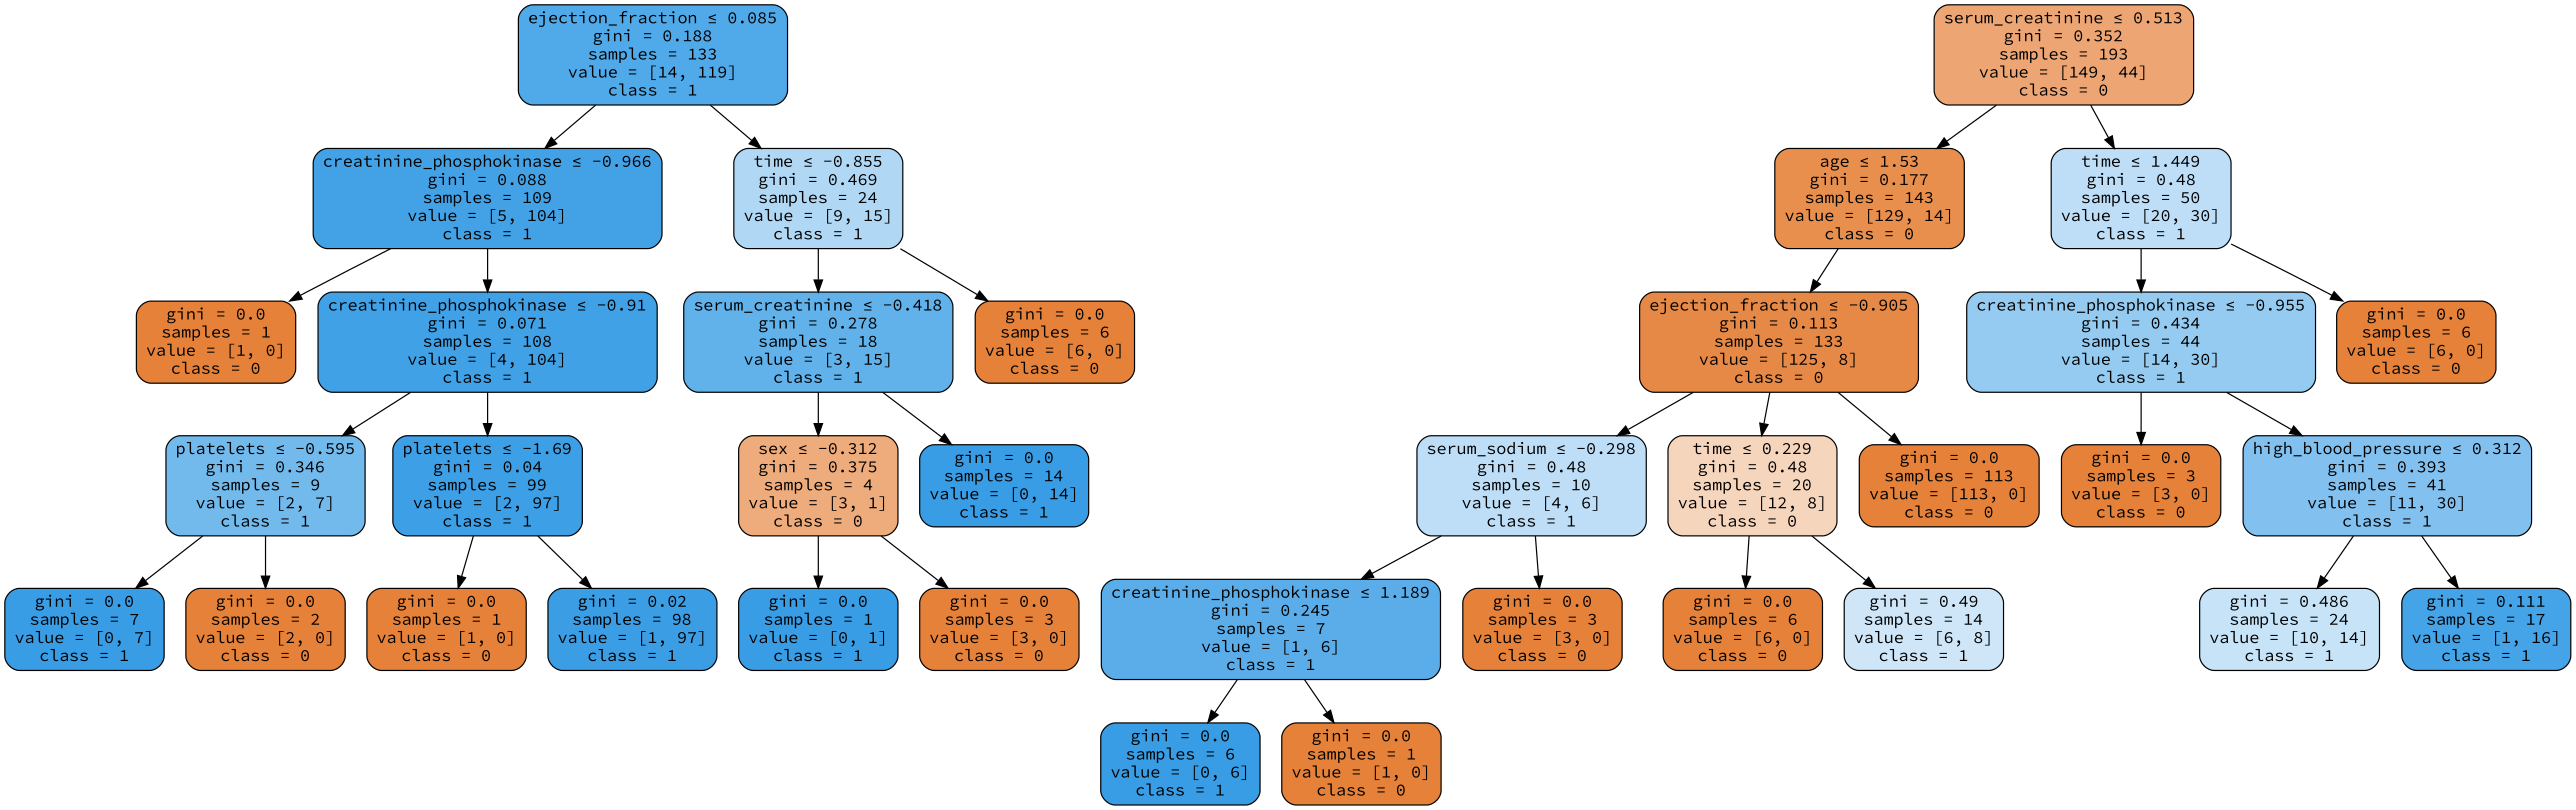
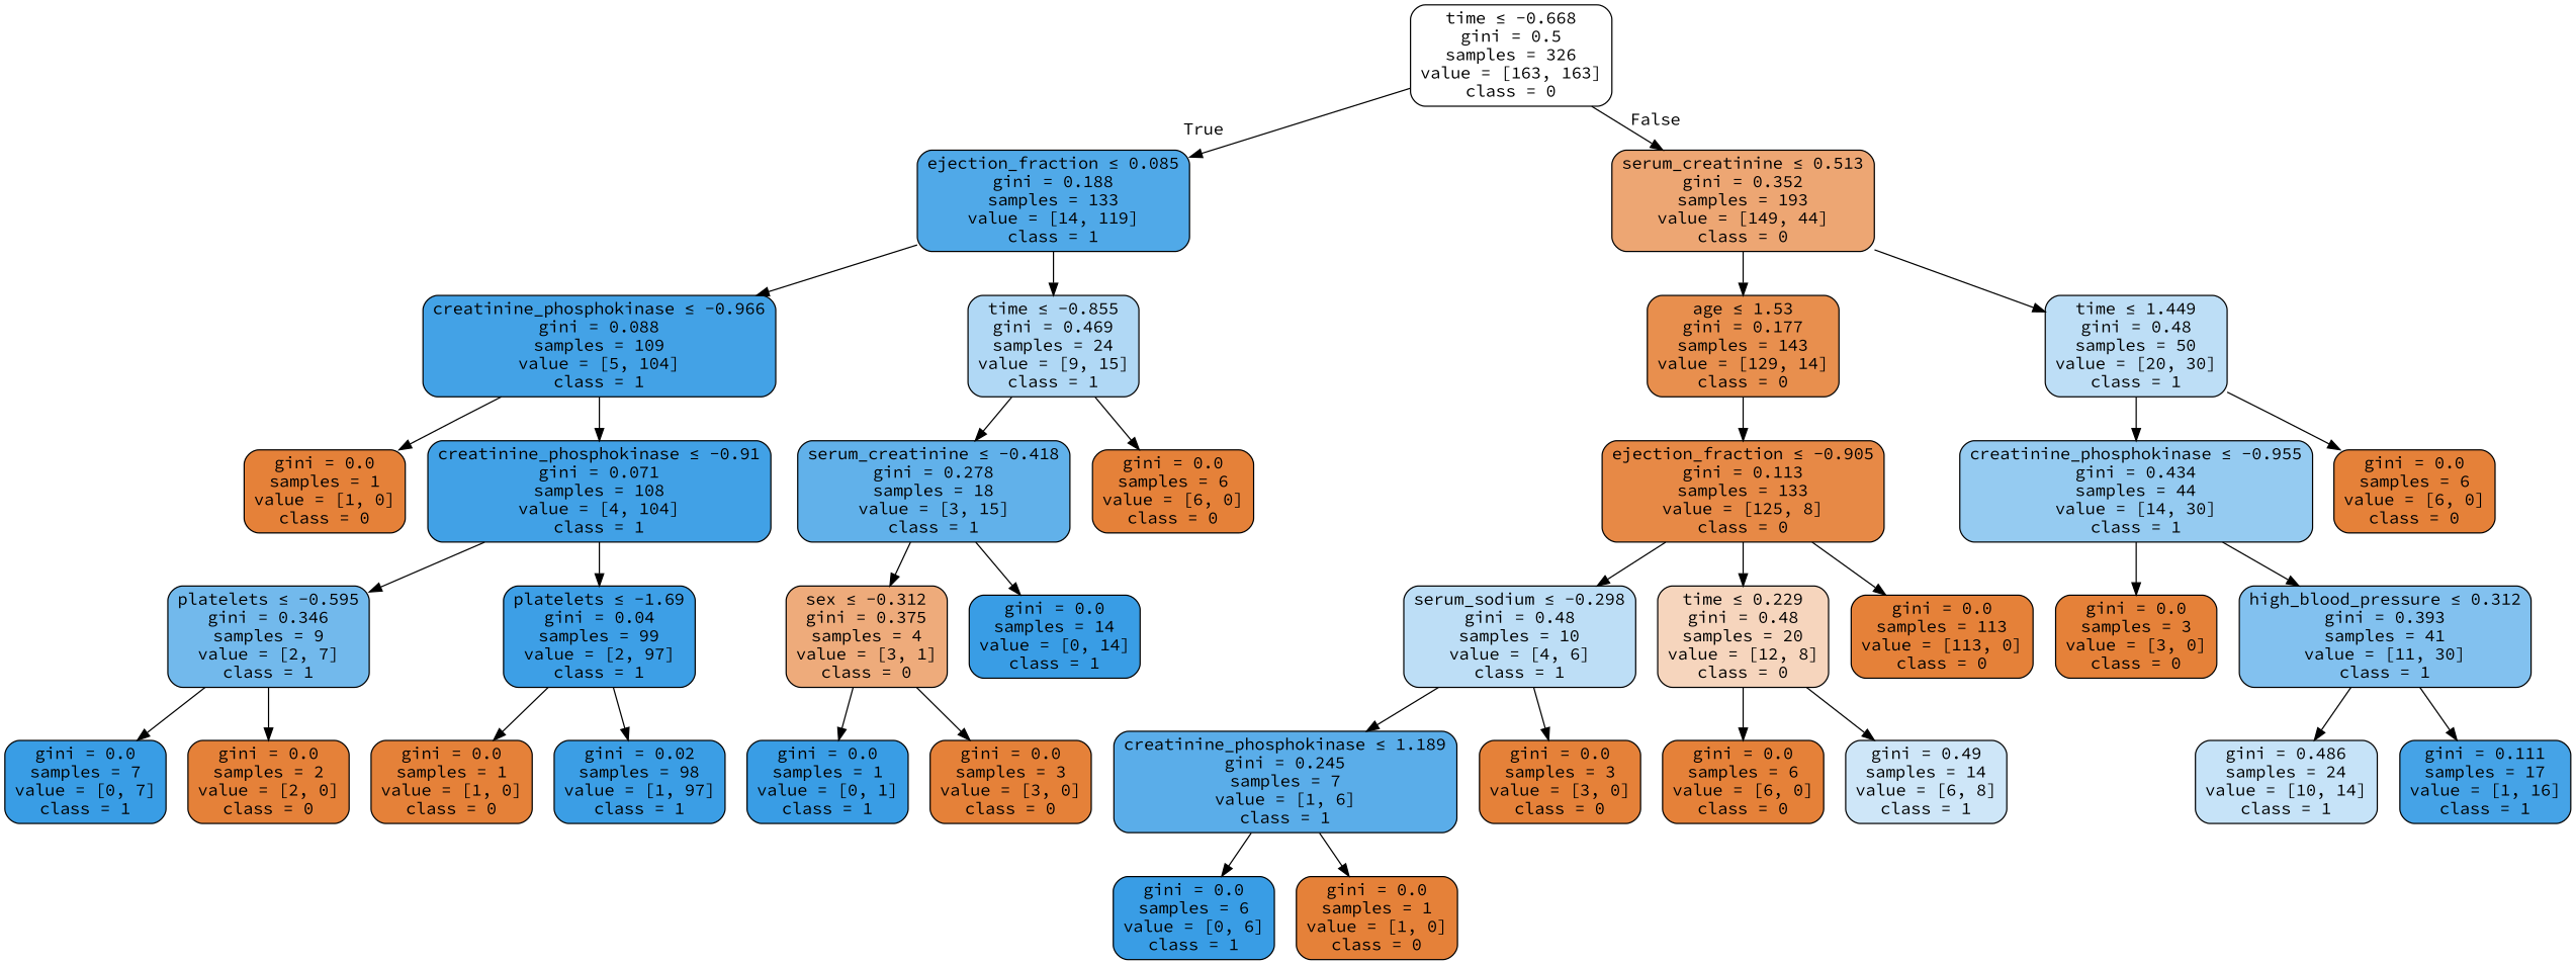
  digraph {
    fontname="Source Code Pro"
    node [color=black fillcolor="#e58139" fontname="Source Code Pro" shape=box style="filled, rounded"]
    edge [fontname="Source Code Pro"]
+   n1 [fillcolor="#ffffff" label=<time &le; -0.668<br/>gini = 0.5<br/>samples = 326<br/>value = [163, 163]<br/>class = 0>]
    n2 [fillcolor="#50a9e8" label=<ejection_fraction &le; 0.085<br/>gini = 0.188<br/>samples = 133<br/>value = [14, 119]<br/>class = 1>]
    n3 [fillcolor="#eda673" label=<serum_creatinine &le; 0.513<br/>gini = 0.352<br/>samples = 193<br/>value = [149, 44]<br/>class = 0>]
    n4 [fillcolor="#43a2e6" label=<creatinine_phosphokinase &le; -0.966<br/>gini = 0.088<br/>samples = 109<br/>value = [5, 104]<br/>class = 1>]
    n5 [fillcolor="#b0d8f5" label=<time &le; -0.855<br/>gini = 0.469<br/>samples = 24<br/>value = [9, 15]<br/>class = 1>]
    n6 [fillcolor="#e88f4e" label=<age &le; 1.53<br/>gini = 0.177<br/>samples = 143<br/>value = [129, 14]<br/>class = 0>]
    n7 [fillcolor="#bddef6" label=<time &le; 1.449<br/>gini = 0.48<br/>samples = 50<br/>value = [20, 30]<br/>class = 1>]
    n8 [label=<gini = 0.0<br/>samples = 1<br/>value = [1, 0]<br/>class = 0>]
    n9 [fillcolor="#41a1e6" label=<creatinine_phosphokinase &le; -0.91<br/>gini = 0.071<br/>samples = 108<br/>value = [4, 104]<br/>class = 1>]
    n10 [fillcolor="#61b1ea" label=<serum_creatinine &le; -0.418<br/>gini = 0.278<br/>samples = 18<br/>value = [3, 15]<br/>class = 1>]
    n11 [label=<gini = 0.0<br/>samples = 6<br/>value = [6, 0]<br/>class = 0>]
    n12 [fillcolor="#72b9ec" label=<platelets &le; -0.595<br/>gini = 0.346<br/>samples = 9<br/>value = [2, 7]<br/>class = 1>]
    n13 [fillcolor="#3d9fe6" label=<platelets &le; -1.69<br/>gini = 0.04<br/>samples = 99<br/>value = [2, 97]<br/>class = 1>]
    n14 [fillcolor="#399de5" label=<gini = 0.0<br/>samples = 7<br/>value = [0, 7]<br/>class = 1>]
    n15 [label=<gini = 0.0<br/>samples = 2<br/>value = [2, 0]<br/>class = 0>]
    n16 [label=<gini = 0.0<br/>samples = 1<br/>value = [1, 0]<br/>class = 0>]
    n17 [fillcolor="#3b9ee5" label=<gini = 0.02<br/>samples = 98<br/>value = [1, 97]<br/>class = 1>]
    n18 [fillcolor="#eeab7b" label=<sex &le; -0.312<br/>gini = 0.375<br/>samples = 4<br/>value = [3, 1]<br/>class = 0>]
    n19 [fillcolor="#399de5" label=<gini = 0.0<br/>samples = 14<br/>value = [0, 14]<br/>class = 1>]
    n20 [fillcolor="#399de5" label=<gini = 0.0<br/>samples = 1<br/>value = [0, 1]<br/>class = 1>]
    n21 [label=<gini = 0.0<br/>samples = 3<br/>value = [3, 0]<br/>class = 0>]
    n22 [fillcolor="#e78946" label=<ejection_fraction &le; -0.905<br/>gini = 0.113<br/>samples = 133<br/>value = [125, 8]<br/>class = 0>]
    n23 [fillcolor="#95cbf1" label=<creatinine_phosphokinase &le; -0.955<br/>gini = 0.434<br/>samples = 44<br/>value = [14, 30]<br/>class = 1>]
    n24 [label=<gini = 0.0<br/>samples = 6<br/>value = [6, 0]<br/>class = 0>]
    n25 [fillcolor="#bddef6" label=<serum_sodium &le; -0.298<br/>gini = 0.48<br/>samples = 10<br/>value = [4, 6]<br/>class = 1>]
    n26 [fillcolor="#f6d5bd" label=<time &le; 0.229<br/>gini = 0.48<br/>samples = 20<br/>value = [12, 8]<br/>class = 0>]
    n27 [label=<gini = 0.0<br/>samples = 113<br/>value = [113, 0]<br/>class = 0>]
    n28 [fillcolor="#5aade9" label=<creatinine_phosphokinase &le; 1.189<br/>gini = 0.245<br/>samples = 7<br/>value = [1, 6]<br/>class = 1>]
    n29 [label=<gini = 0.0<br/>samples = 3<br/>value = [3, 0]<br/>class = 0>]
    n30 [label=<gini = 0.0<br/>samples = 6<br/>value = [6, 0]<br/>class = 0>]
    n31 [fillcolor="#cee6f8" label=<gini = 0.49<br/>samples = 14<br/>value = [6, 8]<br/>class = 1>]
    n32 [fillcolor="#399de5" label=<gini = 0.0<br/>samples = 6<br/>value = [0, 6]<br/>class = 1>]
    n33 [label=<gini = 0.0<br/>samples = 1<br/>value = [1, 0]<br/>class = 0>]
    n34 [label=<gini = 0.0<br/>samples = 3<br/>value = [3, 0]<br/>class = 0>]
    n35 [fillcolor="#82c1ef" label=<high_blood_pressure &le; 0.312<br/>gini = 0.393<br/>samples = 41<br/>value = [11, 30]<br/>class = 1>]
    n36 [fillcolor="#c6e3f8" label=<gini = 0.486<br/>samples = 24<br/>value = [10, 14]<br/>class = 1>]
    n37 [fillcolor="#45a3e7" label=<gini = 0.111<br/>samples = 17<br/>value = [1, 16]<br/>class = 1>]
+   n1 -> n2 [headlabel=True labelangle=45 labeldistance=2.5]
+   n1 -> n3 [headlabel=False labelangle=-45 labeldistance=2.5]
    n2 -> n4
    n2 -> n5
    n3 -> n6
    n3 -> n7
    n4 -> n8
    n4 -> n9
    n5 -> n10
    n5 -> n11
    n6 -> n22
    n7 -> n23
    n7 -> n24
    n9 -> n12
    n9 -> n13
    n10 -> n18
    n10 -> n19
    n12 -> n14
    n12 -> n15
    n13 -> n16
    n13 -> n17
    n18 -> n20
    n18 -> n21
    n22 -> n25
    n22 -> n26
    n22 -> n27
    n23 -> n34
    n23 -> n35
    n25 -> n28
    n25 -> n29
    n26 -> n30
    n26 -> n31
    n28 -> n32
    n28 -> n33
    n35 -> n36
    n35 -> n37
  }
